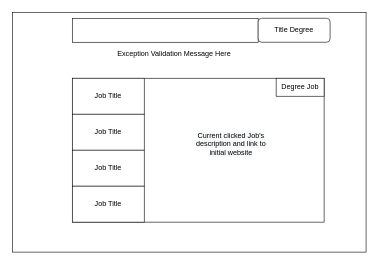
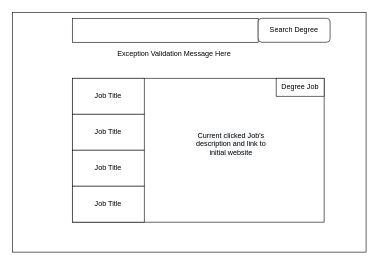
  <mxCell id="0" />
  <mxCell id="1" parent="0" />
  <mxCell id="2" value="" style="rounded=0;whiteSpace=wrap;html=1;" parent="1" vertex="1"><mxGeometry x="20" y="20" width="590" height="400" as="geometry" /></mxCell>
  <mxCell id="3" value="" style="rounded=0;whiteSpace=wrap;html=1;" vertex="1" parent="1"><mxGeometry x="120" y="30" width="310" height="40" as="geometry" /></mxCell>
- <mxCell id="4" value="Title Degree" style="rounded=1;whiteSpace=wrap;html=1;" vertex="1" parent="1"><mxGeometry x="430" y="30" width="120" height="40" as="geometry" /></mxCell>
+ <mxCell id="4" value="Search Degree" style="rounded=1;whiteSpace=wrap;html=1;" vertex="1" parent="1"><mxGeometry x="430" y="30" width="120" height="40" as="geometry" /></mxCell>
  <mxCell id="5" value="Exception Validation Message Here" style="text;html=1;strokeColor=none;fillColor=none;align=center;verticalAlign=middle;whiteSpace=wrap;rounded=0;" vertex="1" parent="1"><mxGeometry x="145" y="80" width="290" height="20" as="geometry" /></mxCell>
  <mxCell id="6" value="" style="rounded=0;whiteSpace=wrap;html=1;" vertex="1" parent="1"><mxGeometry x="120" y="130" width="420" height="240" as="geometry" /></mxCell>
  <mxCell id="7" value="Job Title" style="rounded=0;whiteSpace=wrap;html=1;" vertex="1" parent="1"><mxGeometry x="120" y="130" width="120" height="60" as="geometry" /></mxCell>
  <mxCell id="8" value="&lt;span&gt;Job Title&lt;/span&gt;" style="rounded=0;whiteSpace=wrap;html=1;" vertex="1" parent="1"><mxGeometry x="120" y="190" width="120" height="60" as="geometry" /></mxCell>
  <mxCell id="9" value="&lt;span&gt;Job Title&lt;/span&gt;" style="rounded=0;whiteSpace=wrap;html=1;" vertex="1" parent="1"><mxGeometry x="120" y="250" width="120" height="60" as="geometry" /></mxCell>
  <mxCell id="10" value="&lt;span&gt;Job Title&lt;/span&gt;" style="rounded=0;whiteSpace=wrap;html=1;" vertex="1" parent="1"><mxGeometry x="120" y="310" width="120" height="60" as="geometry" /></mxCell>
  <mxCell id="11" value="&#10;&#10;&lt;span style=&quot;color: rgb(0, 0, 0); font-family: helvetica; font-size: 12px; font-style: normal; font-weight: 400; letter-spacing: normal; text-align: center; text-indent: 0px; text-transform: none; word-spacing: 0px; background-color: rgb(248, 249, 250); display: inline; float: none;&quot;&gt;Current clicked Job's description and link to initial website&lt;/span&gt;&#10;&#10;" style="text;html=1;strokeColor=none;fillColor=none;align=center;verticalAlign=middle;whiteSpace=wrap;rounded=0;" vertex="1" parent="1"><mxGeometry x="320" y="200" width="130" height="80" as="geometry" /></mxCell>
  <mxCell id="12" value="Degree Job" style="rounded=0;whiteSpace=wrap;html=1;" vertex="1" parent="1"><mxGeometry x="460" y="130" width="80" height="30" as="geometry" /></mxCell>
